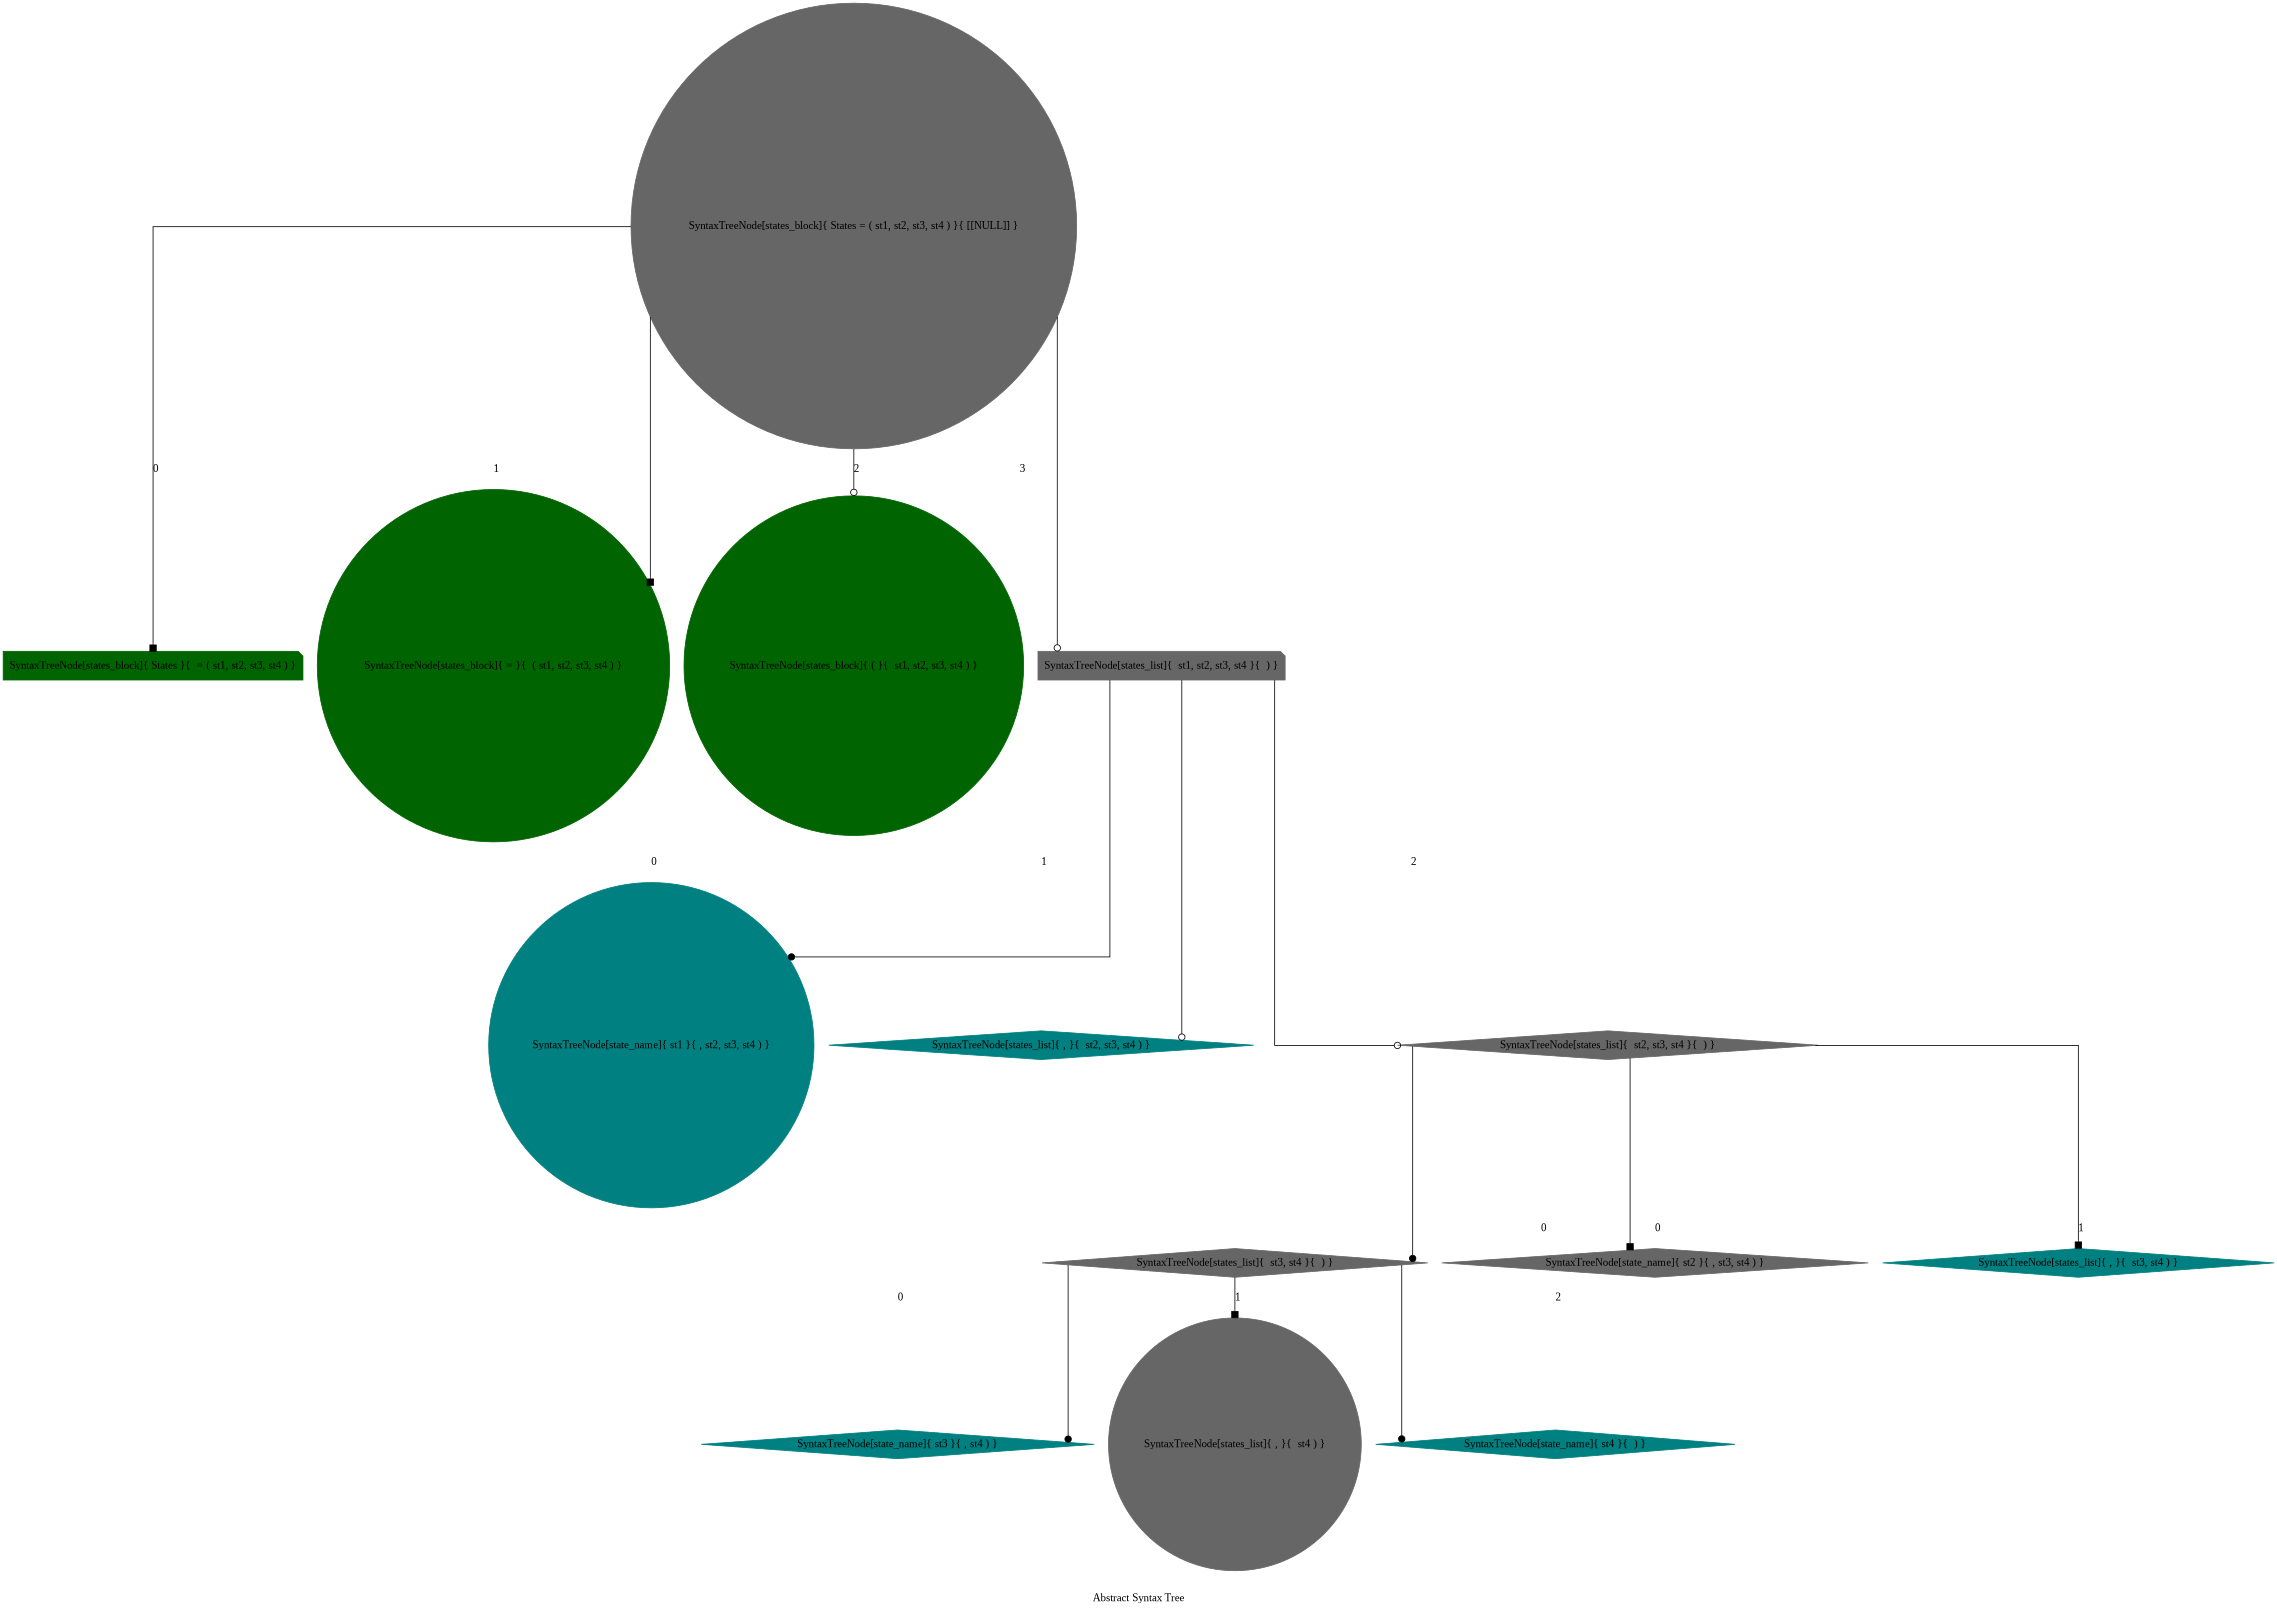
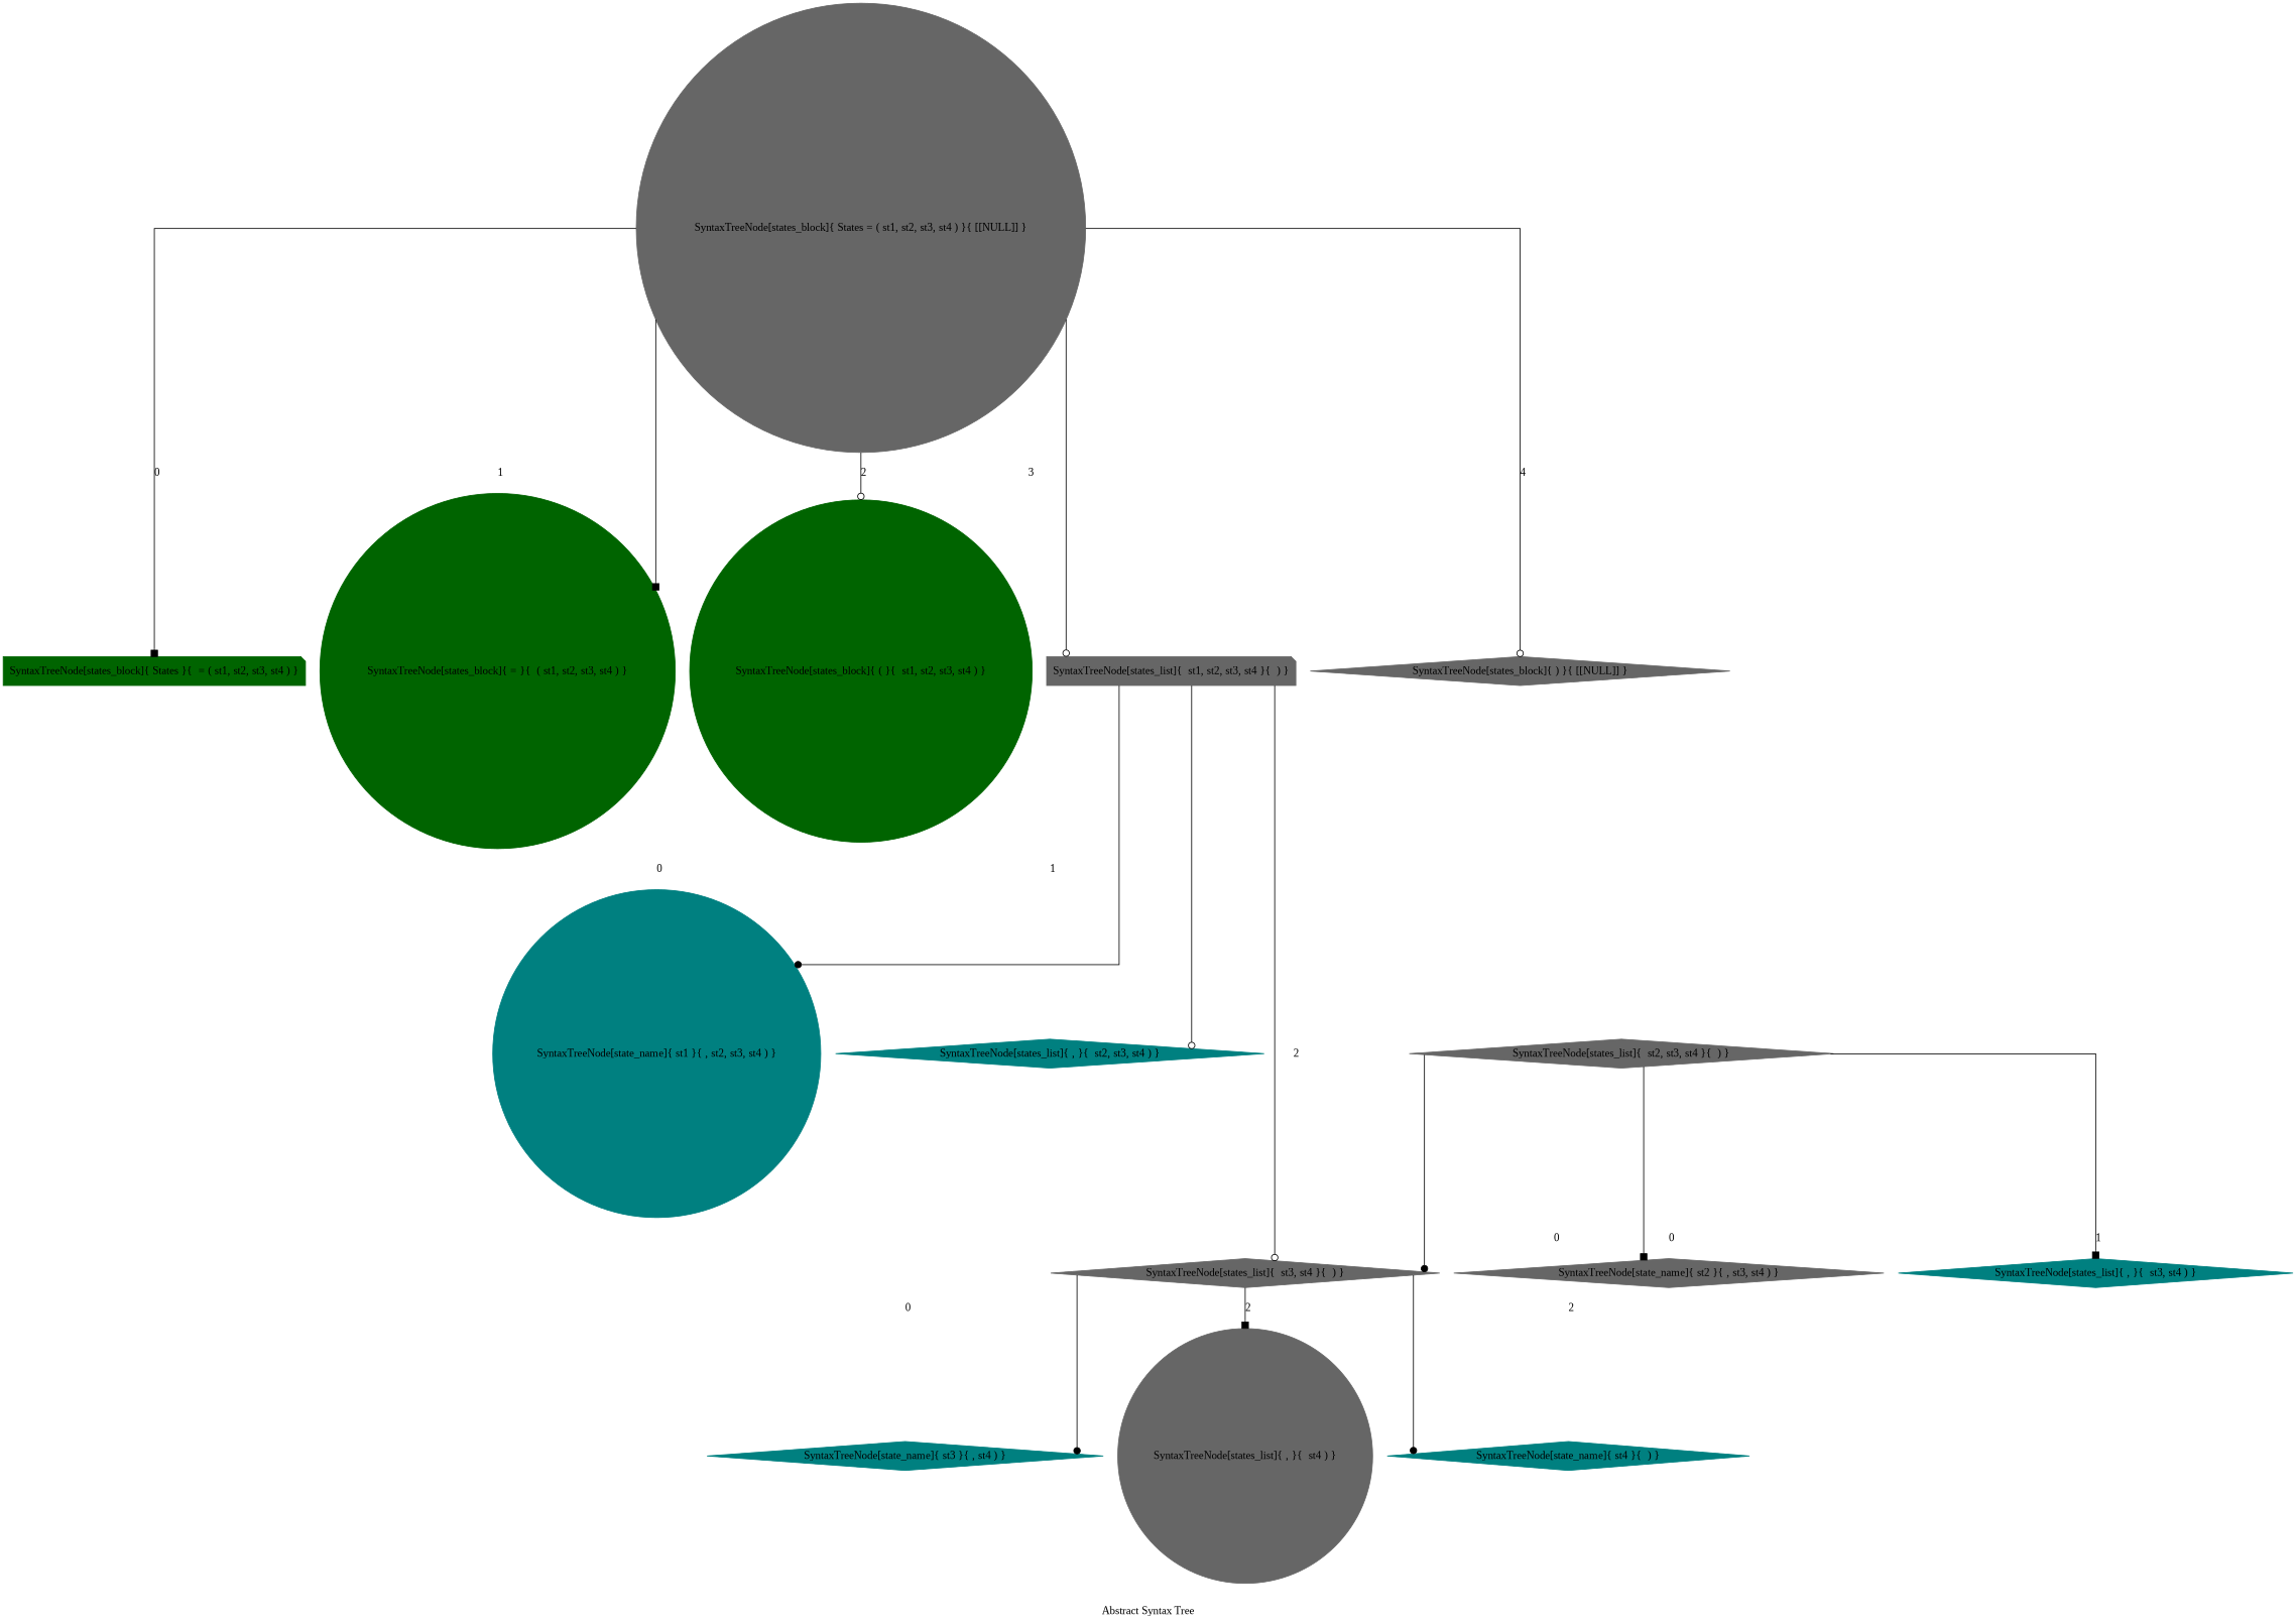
  digraph {
    fontname="Liberation Serif"
    label="Abstract Syntax Tree"
    splines=ortho
    node [color=gray40 fontname="Liberation Serif" shape=diamond style=filled]
    edge [arrowhead=box fontname="Liberation Serif"]
    n1 [color=darkgreen label="SyntaxTreeNode[states_block]{ States }{  = ( st1, st2, st3, st4 ) }" shape=note]
    n2 [color=darkgreen label="SyntaxTreeNode[states_block]{ = }{  ( st1, st2, st3, st4 ) }" shape=circle]
    n3 [color=darkgreen label="SyntaxTreeNode[states_block]{ ( }{  st1, st2, st3, st4 ) }" shape=circle]
    n4 [color=teal label="SyntaxTreeNode[state_name]{ st1 }{ , st2, st3, st4 ) }" shape=circle]
    n5 [color=teal label="SyntaxTreeNode[states_list]{ , }{  st2, st3, st4 ) }"]
    n6 [label="SyntaxTreeNode[state_name]{ st2 }{ , st3, st4 ) }"]
    n7 [color=teal label="SyntaxTreeNode[states_list]{ , }{  st3, st4 ) }"]
    n8 [color=teal label="SyntaxTreeNode[state_name]{ st3 }{ , st4 ) }"]
    n9 [label="SyntaxTreeNode[states_list]{ , }{  st4 ) }" shape=circle]
    n10 [color=teal label="SyntaxTreeNode[state_name]{ st4 }{  ) }"]
    n11 [label="SyntaxTreeNode[states_list]{  st3, st4 }{  ) }"]
    n12 [label="SyntaxTreeNode[states_list]{  st2, st3, st4 }{  ) }"]
    n13 [label="SyntaxTreeNode[states_list]{  st1, st2, st3, st4 }{  ) }" shape=note]
+   n14 [label="SyntaxTreeNode[states_block]{ ) }{ [[NULL]] }"]
    n15 [label="SyntaxTreeNode[states_block]{ States = ( st1, st2, st3, st4 ) }{ [[NULL]] }" shape=circle]
    n11 -> n8 [arrowhead=dot label=0]
-   n11 -> n9 [label=1]
+   n11 -> n9 [label=2]
    n11 -> n10 [arrowhead=dot label=2]
    n12 -> n6 [label=0]
    n12 -> n7 [label=1]
    n12 -> n11 [arrowhead=dot label=0]
    n13 -> n4 [arrowhead=dot label=0]
    n13 -> n5 [arrowhead=odot label=1]
-   n13 -> n12 [arrowhead=odot label=2]
+   n13 -> n11 [arrowhead=odot label=2]
    n15 -> n1 [label=0]
    n15 -> n2 [label=1]
    n15 -> n3 [arrowhead=odot label=2]
    n15 -> n13 [arrowhead=odot label=3]
+   n15 -> n14 [arrowhead=odot label=4]
  }
